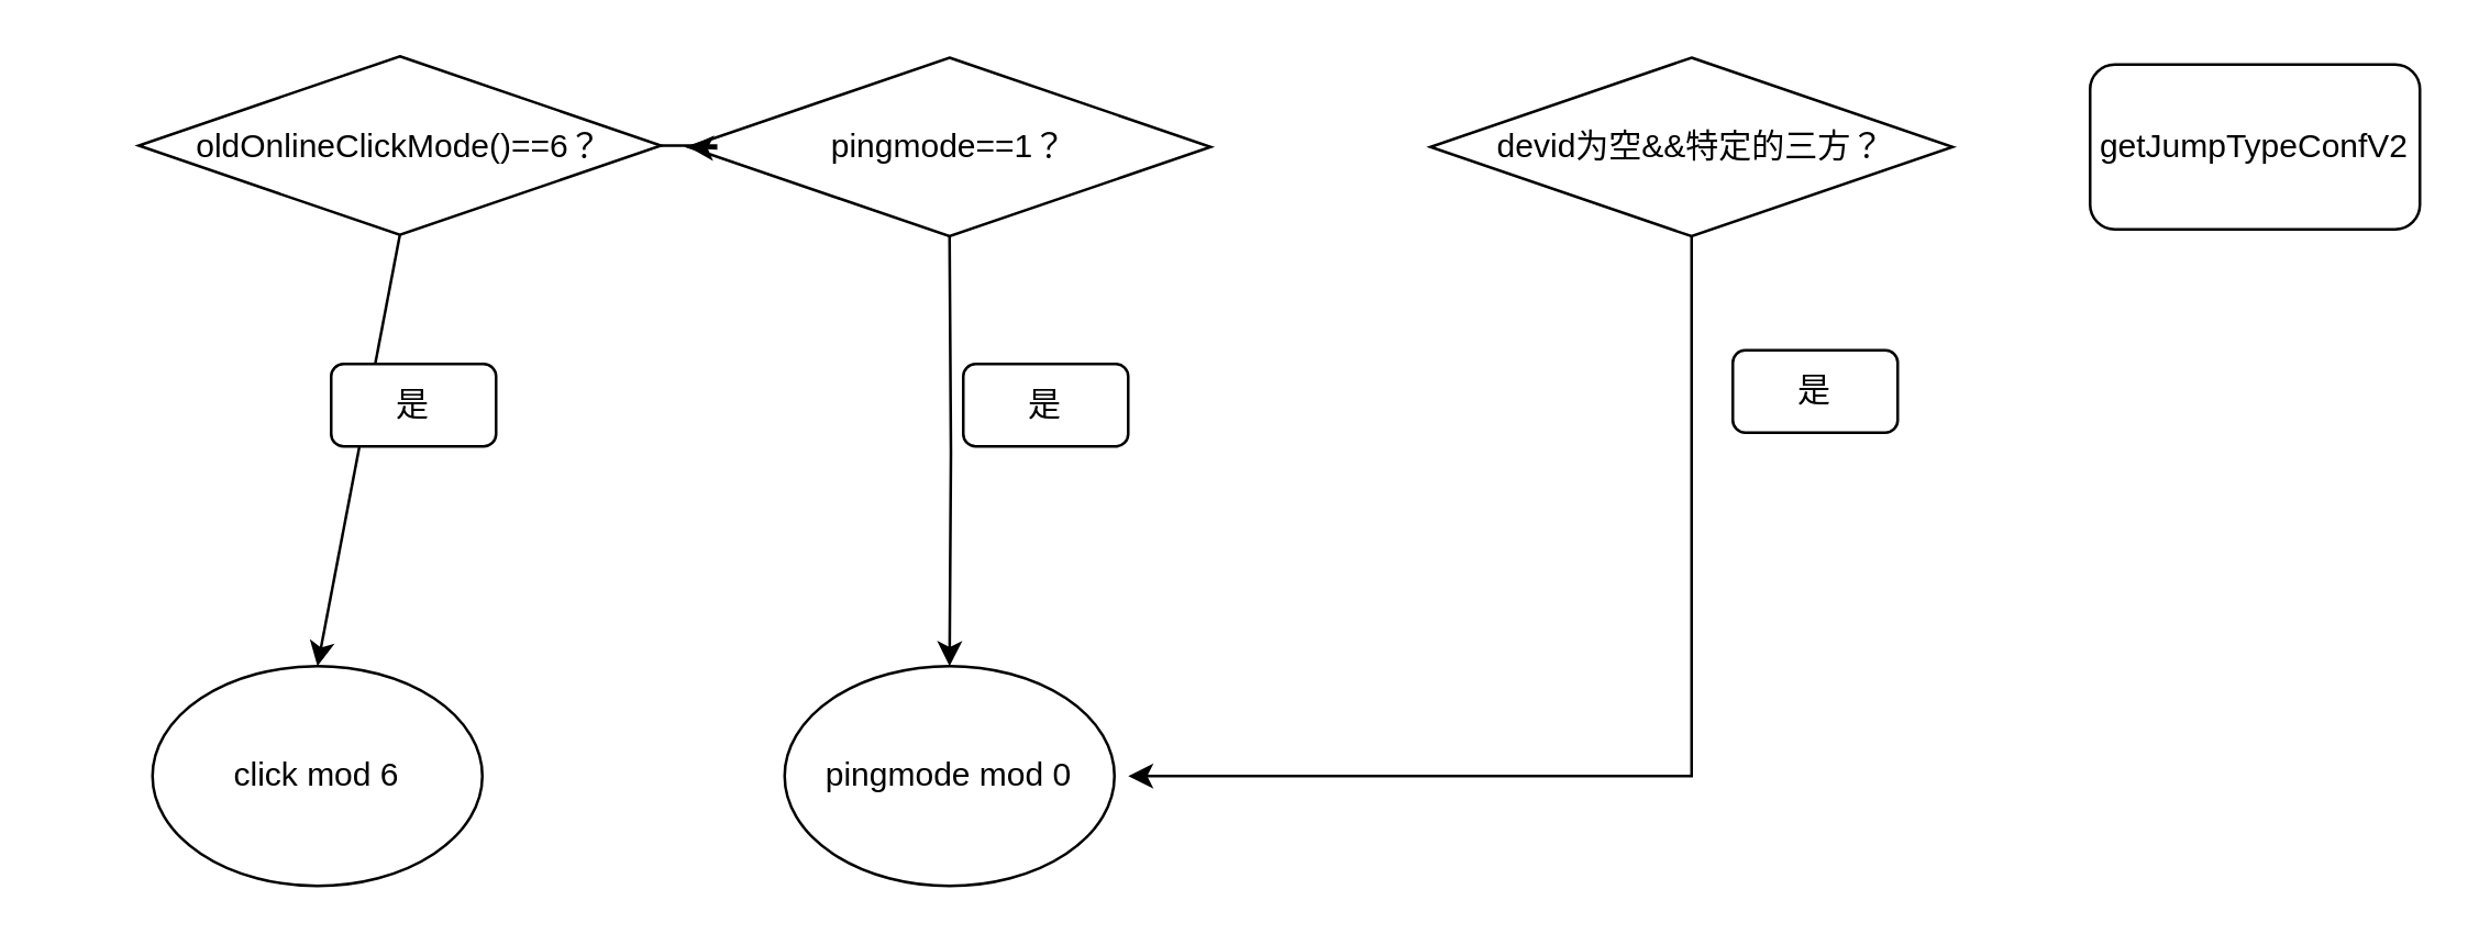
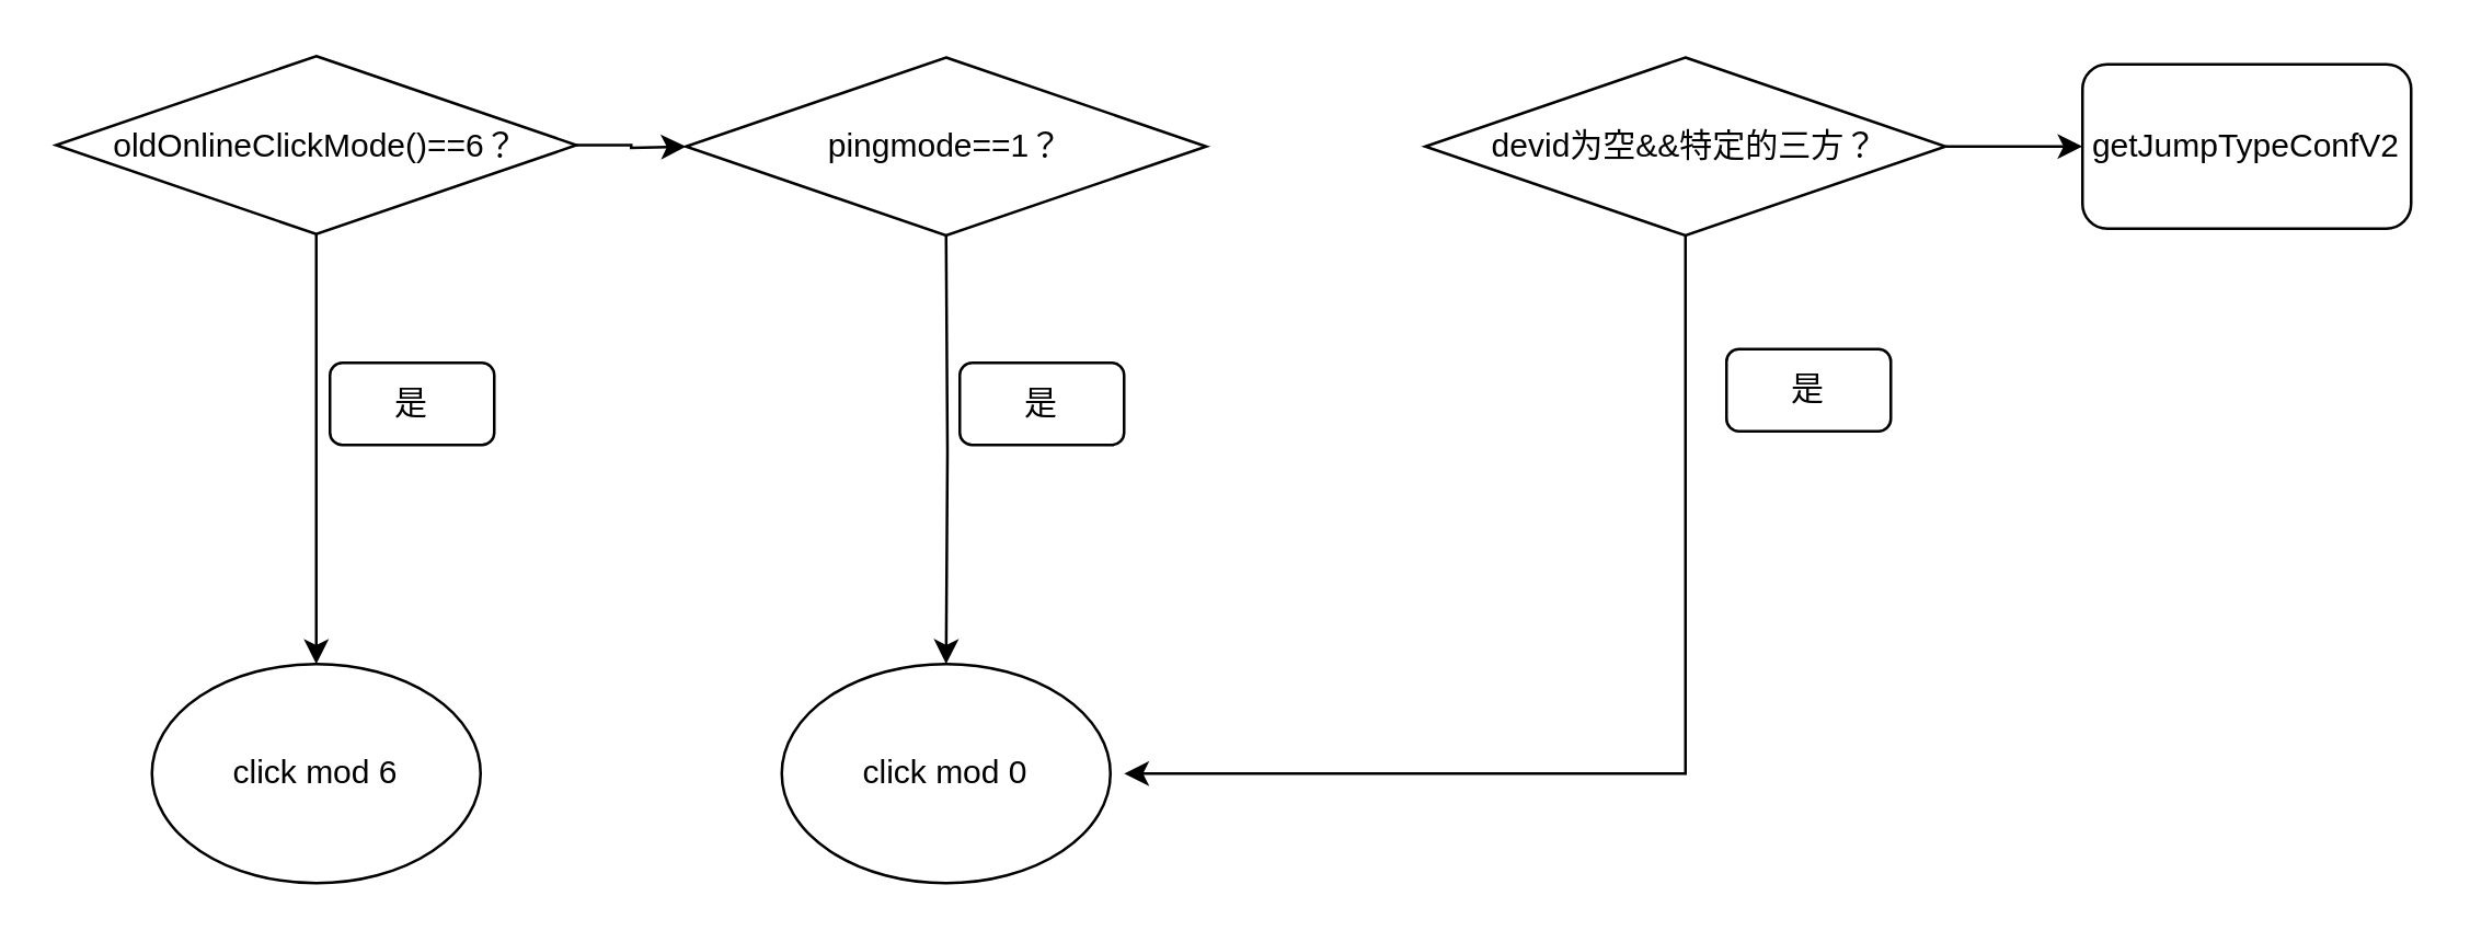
  <mxCell id="0" />
  <mxCell id="1" parent="0" />
- <mxCell id="2" value="&lt;span style=&quot;font-family: &amp;#34;helvetica&amp;#34; ; font-size: 12px&quot;&gt;oldOnlineClickMode()==6？&lt;/span&gt;" style="rhombus;whiteSpace=wrap;html=1;rounded=0;shadow=0;labelBackgroundColor=none;strokeColor=#000000;strokeWidth=1;fillColor=#ffffff;fontFamily=Verdana;fontSize=8;fontColor=#000000;align=center;" vertex="1" parent="1"><mxGeometry x="50" y="20" width="190" height="65" as="geometry" /></mxCell>
+ <mxCell id="2" value="&lt;span style=&quot;font-family: &amp;#34;helvetica&amp;#34; ; font-size: 12px&quot;&gt;oldOnlineClickMode()==6？&lt;/span&gt;" style="rhombus;whiteSpace=wrap;html=1;rounded=0;shadow=0;labelBackgroundColor=none;strokeColor=#000000;strokeWidth=1;fillColor=#ffffff;fontFamily=Verdana;fontSize=8;fontColor=#000000;align=center;" vertex="1" parent="1"><mxGeometry x="20" y="20" width="190" height="65" as="geometry" /></mxCell>
  <mxCell id="3" value="" style="endArrow=classic;html=1;exitX=0.5;exitY=1;exitDx=0;exitDy=0;" edge="1" parent="1" source="2"><mxGeometry width="50" height="50" relative="1" as="geometry"><mxPoint x="-380" y="162" as="sourcePoint" /><mxPoint x="115" y="242" as="targetPoint" /></mxGeometry></mxCell>
  <mxCell id="4" value="click mod 6" style="ellipse;whiteSpace=wrap;html=1;" vertex="1" parent="1"><mxGeometry x="55" y="242" width="120" height="80" as="geometry" /></mxCell>
  <mxCell id="5" value="是" style="rounded=1;whiteSpace=wrap;html=1;" vertex="1" parent="1"><mxGeometry x="120" y="132" width="60" height="30" as="geometry" /></mxCell>
  <mxCell id="6" value="" style="edgeStyle=orthogonalEdgeStyle;rounded=0;orthogonalLoop=1;jettySize=auto;html=1;entryX=0.5;entryY=0;entryDx=0;entryDy=0;" edge="1" parent="1" target="11"><mxGeometry relative="1" as="geometry"><mxPoint x="345" y="85.5" as="sourcePoint" /><mxPoint x="-415" y="105.5" as="targetPoint" /></mxGeometry></mxCell>
  <mxCell id="7" value="" style="edgeStyle=orthogonalEdgeStyle;rounded=0;orthogonalLoop=1;jettySize=auto;html=1;" edge="1" parent="1" source="9"><mxGeometry relative="1" as="geometry"><mxPoint x="410" y="282" as="targetPoint" /><Array as="points"><mxPoint x="615" y="212" /><mxPoint x="615" y="212" /></Array></mxGeometry></mxCell>
+ <mxCell id="8" value="" style="edgeStyle=orthogonalEdgeStyle;rounded=0;orthogonalLoop=1;jettySize=auto;html=1;" edge="1" parent="1" source="9" target="14"><mxGeometry relative="1" as="geometry" /></mxCell>
  <mxCell id="9" value="&lt;span style=&quot;font-family: &amp;#34;helvetica&amp;#34; ; font-size: 12px&quot;&gt;devid为空&amp;amp;&amp;amp;特定的三方？&lt;/span&gt;" style="rhombus;whiteSpace=wrap;html=1;rounded=0;shadow=0;labelBackgroundColor=none;strokeColor=#000000;strokeWidth=1;fillColor=#ffffff;fontFamily=Verdana;fontSize=8;fontColor=#000000;align=center;" vertex="1" parent="1"><mxGeometry x="520" y="20.5" width="190" height="65" as="geometry" /></mxCell>
  <mxCell id="10" value="&lt;span style=&quot;font-family: &amp;#34;helvetica&amp;#34; ; font-size: 12px&quot;&gt;pingmode==1？&lt;/span&gt;" style="rhombus;whiteSpace=wrap;html=1;rounded=0;shadow=0;labelBackgroundColor=none;strokeColor=#000000;strokeWidth=1;fillColor=#ffffff;fontFamily=Verdana;fontSize=8;fontColor=#000000;align=center;" vertex="1" parent="1"><mxGeometry x="250" y="20.5" width="190" height="65" as="geometry" /></mxCell>
- <mxCell id="11" value="pingmode mod 0" style="ellipse;whiteSpace=wrap;html=1;" vertex="1" parent="1"><mxGeometry x="285" y="242" width="120" height="80" as="geometry" /></mxCell>
+ <mxCell id="11" value="click mod 0" style="ellipse;whiteSpace=wrap;html=1;" vertex="1" parent="1"><mxGeometry x="285" y="242" width="120" height="80" as="geometry" /></mxCell>
  <mxCell id="12" value="是" style="rounded=1;whiteSpace=wrap;html=1;" vertex="1" parent="1"><mxGeometry x="350" y="132" width="60" height="30" as="geometry" /></mxCell>
  <mxCell id="13" value="" style="edgeStyle=orthogonalEdgeStyle;rounded=0;orthogonalLoop=1;jettySize=auto;html=1;" edge="1" parent="1" source="2"><mxGeometry relative="1" as="geometry"><mxPoint x="250" y="53" as="targetPoint" /></mxGeometry></mxCell>
  <mxCell id="14" value="getJumpTypeConfV2" style="rounded=1;whiteSpace=wrap;html=1;" vertex="1" parent="1"><mxGeometry x="760" y="23" width="120" height="60" as="geometry" /></mxCell>
  <mxCell id="15" value="是" style="rounded=1;whiteSpace=wrap;html=1;" vertex="1" parent="1"><mxGeometry x="630" y="127" width="60" height="30" as="geometry" /></mxCell>
